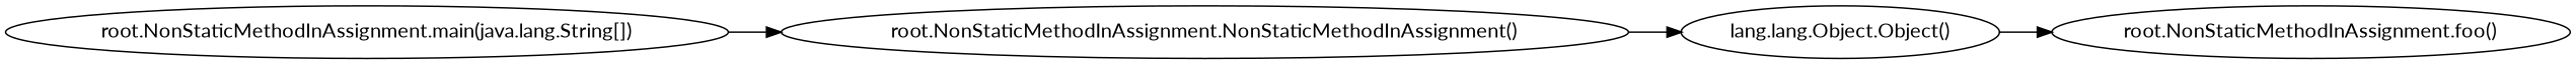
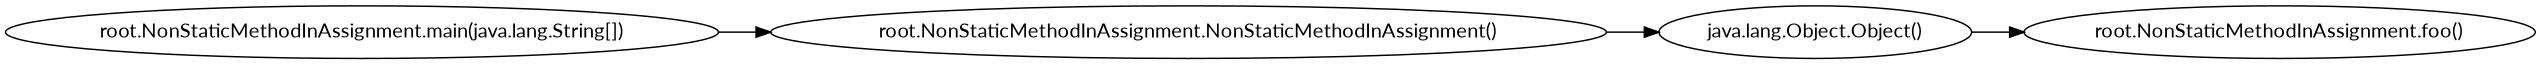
  digraph {
    fontname=Lato
    rankdir=LR
    node [fontname=Lato]
    edge [fontname=Lato]
    n1 [label="root.NonStaticMethodInAssignment.NonStaticMethodInAssignment()"]
-   n2 [label="lang.lang.Object.Object()"]
+   n2 [label="java.lang.Object.Object()"]
    n3 [label="root.NonStaticMethodInAssignment.foo()"]
    n4 [label="root.NonStaticMethodInAssignment.main(java.lang.String[])"]
    n1 -> n2
    n2 -> n3
    n4 -> n1
  }
